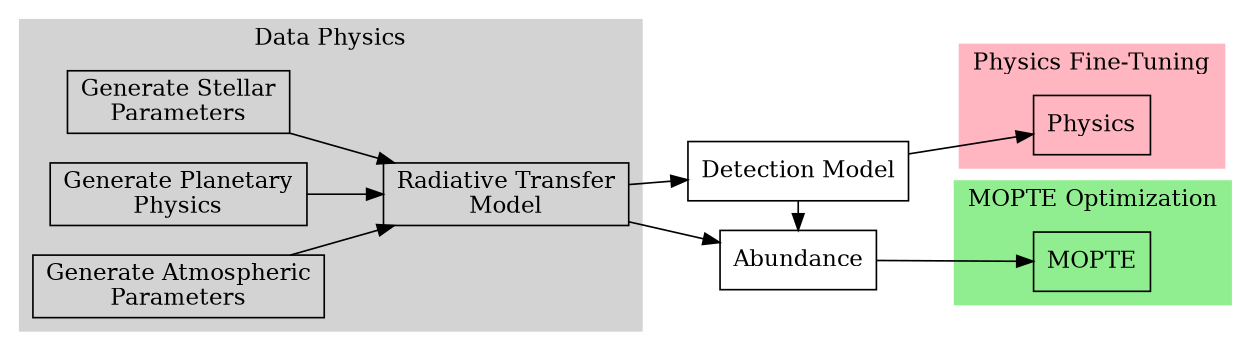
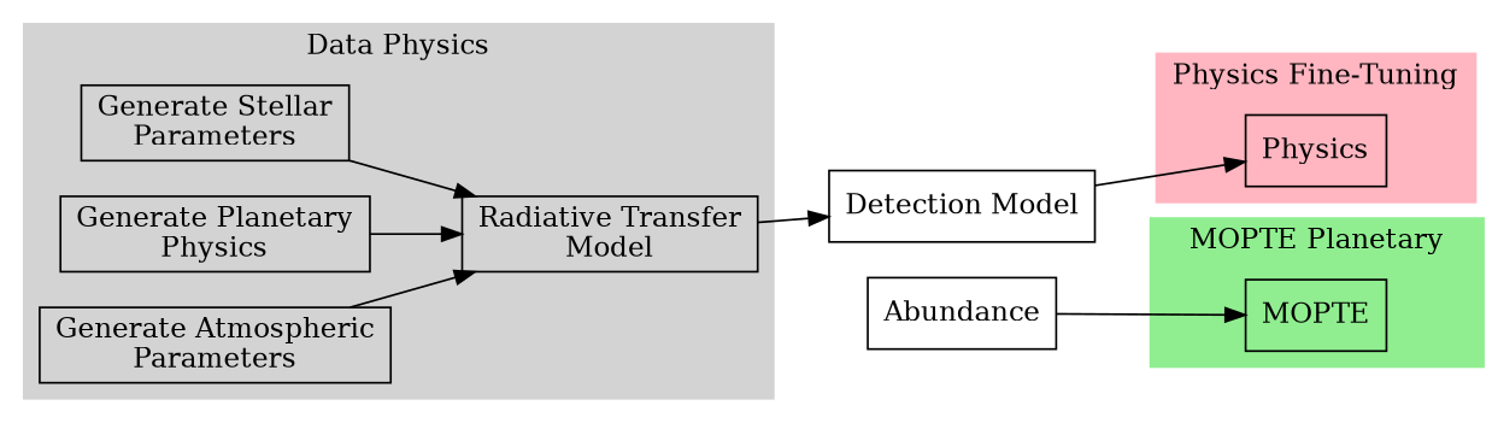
  digraph {
    rankdir=LR
    node [shape=box]
    n1 [fillcolor=lightblue label="Detection Model"]
    n2 [label=Abundance]
    n3 [label="Generate Stellar\nParameters"]
    n4 [label="Radiative Transfer\nModel"]
    n5 [label="Generate Planetary\nPhysics"]
    n6 [label="Generate Atmospheric\nParameters"]
    n7 [label=MOPTE]
    n8 [label=Physics]
    subgraph sub_1 {
      rank=same
      n1
      n2
    }
    subgraph cluster_2 {
      color=lightgrey
      label="Data Physics"
      style=filled
      n3
      n4
      n5
      n6
    }
    subgraph cluster_3 {
      color=lightyellow
      label="Abundance Model"
      style=filled
    }
    subgraph cluster_4 {
      color=lightgreen
-     label="MOPTE Optimization"
+     label="MOPTE Planetary"
      style=filled
      n7
    }
    subgraph cluster_5 {
      color=lightpink
      label="Physics Fine-Tuning"
      style=filled
      n8
    }
-   n1 -> n2
    n1 -> n8
    n2 -> n7
    n3 -> n4
    n4 -> n1
-   n4 -> n2
    n5 -> n4
    n6 -> n4
  }
